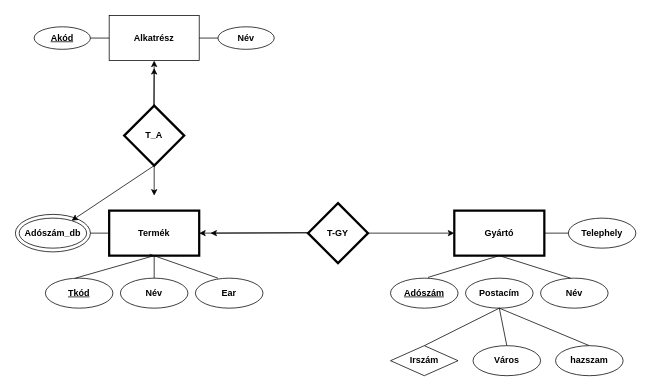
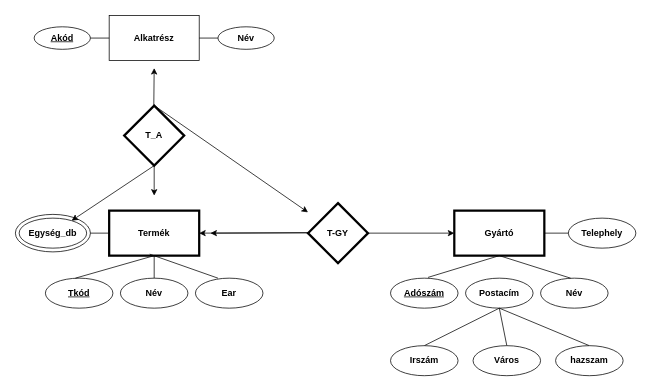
  <mxCell id="0" />
  <mxCell id="1" parent="0" />
  <mxCell id="2" value="&lt;b&gt;Termék&lt;/b&gt;" style="rounded=0;whiteSpace=wrap;strokeWidth=3;html=1;" parent="1" vertex="1"><mxGeometry x="145" y="280" width="120" height="60" as="geometry" /></mxCell>
  <mxCell id="3" value="&lt;b&gt;Gyártó&lt;/b&gt;" style="rounded=0;whiteSpace=wrap;strokeWidth=3;html=1;" parent="1" vertex="1"><mxGeometry x="605" y="280" width="120" height="60" as="geometry" /></mxCell>
  <mxCell id="4" value="&lt;b&gt;&lt;u&gt;Tkód&lt;/u&gt;&lt;/b&gt;" style="ellipse;whiteSpace=wrap;html=1;" parent="1" vertex="1"><mxGeometry x="60" y="370" width="90" height="40" as="geometry" /></mxCell>
  <mxCell id="5" value="&lt;b&gt;Név&lt;/b&gt;" style="ellipse;whiteSpace=wrap;html=1;" parent="1" vertex="1"><mxGeometry x="160" y="370" width="90" height="40" as="geometry" /></mxCell>
  <mxCell id="6" value="&lt;b&gt;Ear&lt;/b&gt;" style="ellipse;whiteSpace=wrap;html=1;" parent="1" vertex="1"><mxGeometry x="260" y="370" width="90" height="40" as="geometry" /></mxCell>
  <mxCell id="7" value="" style="endArrow=none;html=1;rounded=0;entryX=0.5;entryY=1;entryDx=0;entryDy=0;" parent="1" target="2" edge="1"><mxGeometry width="50" height="50" relative="1" as="geometry"><mxPoint x="100" y="370" as="sourcePoint" /><mxPoint x="150" y="320" as="targetPoint" /></mxGeometry></mxCell>
  <mxCell id="8" value="" style="endArrow=none;html=1;rounded=0;exitX=0.5;exitY=0;exitDx=0;exitDy=0;" parent="1" edge="1"><mxGeometry width="50" height="50" relative="1" as="geometry"><mxPoint x="290" y="370" as="sourcePoint" /><mxPoint x="199" y="338" as="targetPoint" /></mxGeometry></mxCell>
  <mxCell id="9" value="" style="endArrow=none;html=1;rounded=0;entryX=0.5;entryY=1;entryDx=0;entryDy=0;exitX=0.5;exitY=0;exitDx=0;exitDy=0;" parent="1" source="5" target="2" edge="1"><mxGeometry width="50" height="50" relative="1" as="geometry"><mxPoint x="182.5" y="370" as="sourcePoint" /><mxPoint x="227.5" y="330" as="targetPoint" /></mxGeometry></mxCell>
  <mxCell id="10" value="&lt;b&gt;Név&lt;/b&gt;" style="ellipse;whiteSpace=wrap;html=1;" parent="1" vertex="1"><mxGeometry x="720" y="370" width="90" height="40" as="geometry" /></mxCell>
  <mxCell id="11" value="&lt;b&gt;Postacím&lt;/b&gt;" style="ellipse;whiteSpace=wrap;html=1;" parent="1" vertex="1"><mxGeometry x="620" y="370" width="90" height="40" as="geometry" /></mxCell>
  <mxCell id="12" value="&lt;b&gt;&lt;u&gt;Adószám&lt;/u&gt;&lt;/b&gt;" style="ellipse;whiteSpace=wrap;html=1;" parent="1" vertex="1"><mxGeometry x="520" y="370" width="90" height="40" as="geometry" /></mxCell>
  <mxCell id="13" value="" style="endArrow=none;html=1;rounded=0;entryX=0.5;entryY=1;entryDx=0;entryDy=0;exitX=0.5;exitY=0;exitDx=0;exitDy=0;" parent="1" source="21" target="11" edge="1"><mxGeometry width="50" height="50" relative="1" as="geometry"><mxPoint x="670" y="450" as="sourcePoint" /><mxPoint x="660" y="410" as="targetPoint" /></mxGeometry></mxCell>
  <mxCell id="14" value="" style="endArrow=none;html=1;rounded=0;entryX=0.5;entryY=1;entryDx=0;entryDy=0;exitX=0.5;exitY=0;exitDx=0;exitDy=0;" parent="1" source="20" target="11" edge="1"><mxGeometry width="50" height="50" relative="1" as="geometry"><mxPoint x="610" y="460" as="sourcePoint" /><mxPoint x="650" y="410" as="targetPoint" /></mxGeometry></mxCell>
  <mxCell id="15" value="" style="endArrow=none;html=1;rounded=0;entryX=0.5;entryY=1;entryDx=0;entryDy=0;" parent="1" target="3" edge="1"><mxGeometry width="50" height="50" relative="1" as="geometry"><mxPoint x="760" y="370" as="sourcePoint" /><mxPoint x="660" y="340" as="targetPoint" /></mxGeometry></mxCell>
  <mxCell id="16" value="" style="endArrow=none;html=1;rounded=0;entryX=0.5;entryY=1;entryDx=0;entryDy=0;" parent="1" target="3" edge="1"><mxGeometry width="50" height="50" relative="1" as="geometry"><mxPoint x="570" y="369" as="sourcePoint" /><mxPoint x="640" y="369" as="targetPoint" /></mxGeometry></mxCell>
  <mxCell id="17" value="" style="endArrow=none;html=1;rounded=0;entryX=0.5;entryY=1;entryDx=0;entryDy=0;" parent="1" edge="1"><mxGeometry width="50" height="50" relative="1" as="geometry"><mxPoint x="760" y="310" as="sourcePoint" /><mxPoint x="725" y="310" as="targetPoint" /></mxGeometry></mxCell>
  <mxCell id="18" value="&lt;b&gt;Telephely&lt;/b&gt;" style="ellipse;whiteSpace=wrap;html=1;" parent="1" vertex="1"><mxGeometry x="757" y="290" width="90" height="40" as="geometry" /></mxCell>
  <mxCell id="19" value="" style="endArrow=none;html=1;rounded=0;entryX=0.5;entryY=1;entryDx=0;entryDy=0;exitX=0.5;exitY=0;exitDx=0;exitDy=0;" parent="1" source="22" target="11" edge="1"><mxGeometry width="50" height="50" relative="1" as="geometry"><mxPoint x="750" y="450" as="sourcePoint" /><mxPoint x="690" y="420" as="targetPoint" /></mxGeometry></mxCell>
- <mxCell id="20" value="&lt;b&gt;Irszám&lt;/b&gt;" style="rhombus;whiteSpace=wrap;html=1;" parent="1" vertex="1"><mxGeometry x="520" y="460" width="90" height="40" as="geometry" /></mxCell>
+ <mxCell id="20" value="&lt;b&gt;Irszám&lt;/b&gt;" style="ellipse;whiteSpace=wrap;html=1;" parent="1" vertex="1"><mxGeometry x="520" y="460" width="90" height="40" as="geometry" /></mxCell>
  <mxCell id="21" value="&lt;b&gt;Város&lt;/b&gt;" style="ellipse;whiteSpace=wrap;html=1;" parent="1" vertex="1"><mxGeometry x="630" y="460" width="90" height="40" as="geometry" /></mxCell>
  <mxCell id="22" value="&lt;b&gt;hazszam&lt;/b&gt;" style="ellipse;whiteSpace=wrap;html=1;" parent="1" vertex="1"><mxGeometry x="740" y="460" width="90" height="40" as="geometry" /></mxCell>
  <mxCell id="23" value="" style="endArrow=classic;html=1;rounded=0;entryX=0;entryY=0.5;entryDx=0;entryDy=0;" parent="1" target="3" edge="1"><mxGeometry width="50" height="50" relative="1" as="geometry"><mxPoint x="490" y="310" as="sourcePoint" /><mxPoint x="540" y="260" as="targetPoint" /></mxGeometry></mxCell>
  <mxCell id="24" value="" style="endArrow=classic;html=1;rounded=0;" parent="1" edge="1"><mxGeometry width="50" height="50" relative="1" as="geometry"><mxPoint x="410" y="309.5" as="sourcePoint" /><mxPoint x="280" y="310" as="targetPoint" /></mxGeometry></mxCell>
  <mxCell id="25" value="" style="endArrow=classic;html=1;rounded=0;entryX=1;entryY=0.5;entryDx=0;entryDy=0;" parent="1" target="2" edge="1"><mxGeometry width="50" height="50" relative="1" as="geometry"><mxPoint x="410" y="309.5" as="sourcePoint" /><mxPoint x="270" y="300" as="targetPoint" /></mxGeometry></mxCell>
  <mxCell id="26" value="&lt;b&gt;T-GY&lt;/b&gt;" style="shape=rhombus;whiteSpace=wrap;html=1;strokeWidth=3;" parent="1" vertex="1"><mxGeometry x="410" y="270" width="80" height="80" as="geometry" /></mxCell>
  <mxCell id="27" value="" style="ellipse;whiteSpace=wrap;html=1;" parent="1" vertex="1"><mxGeometry y="285" width="100" height="50" as="geometry" x="20" /></mxCell>
- <mxCell id="28" value="&lt;b&gt;Adószám_db&lt;/b&gt;" style="ellipse;whiteSpace=wrap;html=1;" parent="1" vertex="1"><mxGeometry x="25" y="290" width="90" height="40" as="geometry" /></mxCell>
+ <mxCell id="28" value="&lt;b&gt;Egység_db&lt;/b&gt;" style="ellipse;whiteSpace=wrap;html=1;" parent="1" vertex="1"><mxGeometry x="25" y="290" width="90" height="40" as="geometry" /></mxCell>
  <mxCell id="29" value="&lt;b&gt;T_A&lt;/b&gt;" style="shape=rhombus;whiteSpace=wrap;html=1;strokeWidth=3;" parent="1" vertex="1"><mxGeometry x="165" y="140" width="80" height="80" as="geometry" /></mxCell>
  <mxCell id="30" value="" style="endArrow=classic;html=1;rounded=0;exitX=0.5;exitY=1;exitDx=0;exitDy=0;" parent="1" source="29" target="28" edge="1"><mxGeometry width="50" height="50" relative="1" as="geometry"><mxPoint x="204.5" y="185" as="sourcePoint" /><mxPoint x="200" y="270" as="targetPoint" /></mxGeometry></mxCell>
  <mxCell id="31" value="" style="endArrow=classic;html=1;rounded=0;exitX=0.5;exitY=1;exitDx=0;exitDy=0;" parent="1" source="29" edge="1"><mxGeometry width="50" height="50" relative="1" as="geometry"><mxPoint x="205" y="230" as="sourcePoint" /><mxPoint x="205" y="260" as="targetPoint" /></mxGeometry></mxCell>
  <mxCell id="32" value="" style="endArrow=none;html=1;rounded=0;entryX=0;entryY=0.5;entryDx=0;entryDy=0;" parent="1" target="2" edge="1"><mxGeometry width="50" height="50" relative="1" as="geometry"><mxPoint x="120" y="310" as="sourcePoint" /><mxPoint x="170" y="260" as="targetPoint" /></mxGeometry></mxCell>
  <mxCell id="33" value="&lt;b&gt;Alkatrész&lt;/b&gt;" style="rounded=0;whiteSpace=wrap;html=1;" parent="1" vertex="1"><mxGeometry x="145" y="20" width="120" height="60" as="geometry" /></mxCell>
  <mxCell id="34" value="&lt;u&gt;&lt;b&gt;Akód&lt;/b&gt;&lt;/u&gt;" style="ellipse;whiteSpace=wrap;html=1;" parent="1" vertex="1"><mxGeometry x="45" y="35" width="75" height="30" as="geometry" /></mxCell>
  <mxCell id="35" value="&lt;b&gt;Név&lt;/b&gt;" style="ellipse;whiteSpace=wrap;html=1;" parent="1" vertex="1"><mxGeometry x="290" y="35" width="75" height="30" as="geometry" /></mxCell>
  <mxCell id="36" value="" style="endArrow=none;html=1;rounded=0;entryX=0;entryY=0.5;entryDx=0;entryDy=0;" parent="1" target="33" edge="1"><mxGeometry width="50" height="50" relative="1" as="geometry"><mxPoint x="120" y="50" as="sourcePoint" /><mxPoint x="170" y="0" as="targetPoint" /></mxGeometry></mxCell>
  <mxCell id="37" value="" style="endArrow=none;html=1;rounded=0;entryX=0;entryY=0.5;entryDx=0;entryDy=0;" parent="1" target="35" edge="1"><mxGeometry width="50" height="50" relative="1" as="geometry"><mxPoint x="265" y="50" as="sourcePoint" /><mxPoint x="315" y="0" as="targetPoint" /></mxGeometry></mxCell>
- <mxCell id="38" value="" style="endArrow=classic;html=1;rounded=0;entryX=0.5;entryY=1;entryDx=0;entryDy=0;exitX=0.5;exitY=0;exitDx=0;exitDy=0;" parent="1" source="29" target="33" edge="1"><mxGeometry width="50" height="50" relative="1" as="geometry"><mxPoint x="200" y="140" as="sourcePoint" /><mxPoint x="250" as="targetPoint" y="90" /></mxGeometry></mxCell>
+ <mxCell id="38" value="" style="endArrow=classic;html=1;rounded=0;exitX=0.5;exitY=0;exitDx=0;exitDy=0;" parent="1" source="29" target="26" edge="1"><mxGeometry width="50" height="50" relative="1" as="geometry"><mxPoint x="200" y="140" as="sourcePoint" /><mxPoint x="250" as="targetPoint" y="90" /></mxGeometry></mxCell>
  <mxCell id="39" value="" style="endArrow=classic;html=1;rounded=0;exitX=0.5;exitY=0;exitDx=0;exitDy=0;" parent="1" edge="1"><mxGeometry width="50" height="50" relative="1" as="geometry"><mxPoint x="204.5" y="140" as="sourcePoint" /><mxPoint x="205" as="targetPoint" y="90" /></mxGeometry></mxCell>
